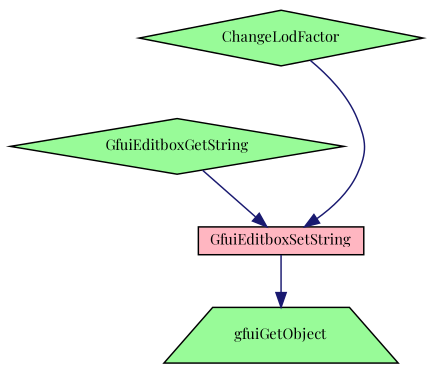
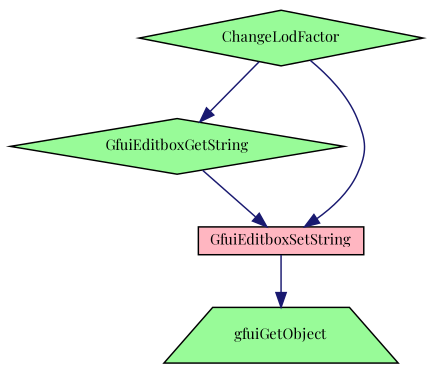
  digraph {
    fontname="Playfair Display"
    rankdir=TB
    node [color=black fillcolor=palegreen fontname="Playfair Display" fontsize=10 shape=diamond style=filled]
    edge [color=midnightblue fontname="Playfair Display" fontsize=10 labelfontname=Helvetica labelfontsize=10 style=solid]
    n1 [fontcolor=black height=0.2 label=ChangeLodFactor width=0.4]
    n2 [height=0.2 label=GfuiEditboxGetString width=0.4]
    n3 [fillcolor=lightpink height=0.2 label=GfuiEditboxSetString shape=box width=0.4]
    n4 [height=0.2 label=gfuiGetObject shape=trapezium width=0.4]
+   n1 -> n2
    n1 -> n3
    n2 -> n3
    n3 -> n4
  }
